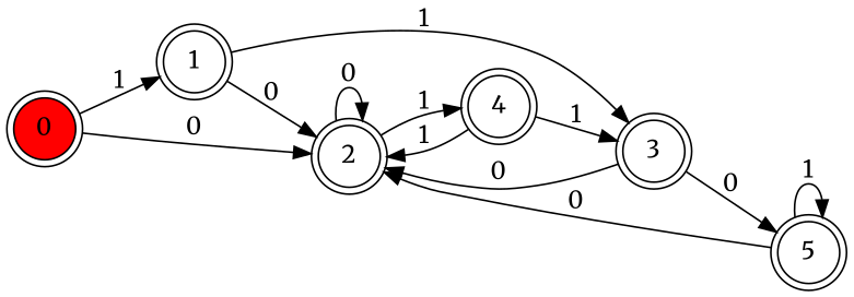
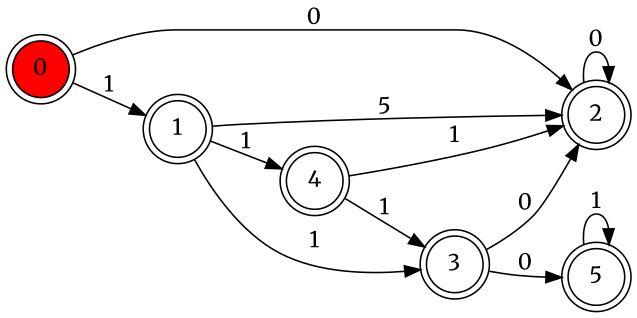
  digraph {
    fontname=Merriweather
    rankdir=LR
    node [fontname=Merriweather shape=doublecircle]
    edge [fontname=Merriweather]
    n1 [fillcolor=red label=0 style=filled]
    n2 [label=1]
    n3 [label=2]
    n4 [label=3]
    n5 [label=4]
    n6 [label=5]
    n1 -> n2 [label=1]
    n1 -> n3 [label=0]
-   n2 -> n3 [label=0]
+   n2 -> n3 [label=5]
    n2 -> n4 [label=1]
    n3 -> n3 [label=0]
-   n3 -> n5 [label=1]
+   n2 -> n5 [label=1]
    n4 -> n3 [label=0]
    n4 -> n6 [label=0]
    n5 -> n3 [label=1]
    n5 -> n4 [label=1]
-   n6 -> n3 [label=0]
    n6 -> n6 [label=1]
  }
